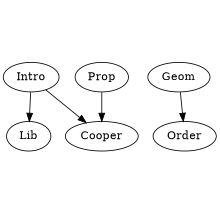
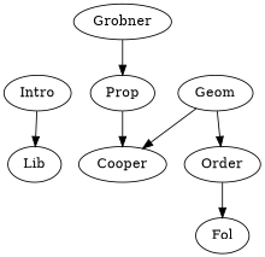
  digraph {
    rankdir=TB
    Prop
    Cooper
    Order
+   Fol
    Intro
    Lib
+   Grobner
    Geom
    Prop -> Cooper
+   Order -> Fol
    Intro -> Lib
-   Intro -> Cooper
+   Grobner -> Prop
+   Geom -> Cooper
    Geom -> Order
  }
